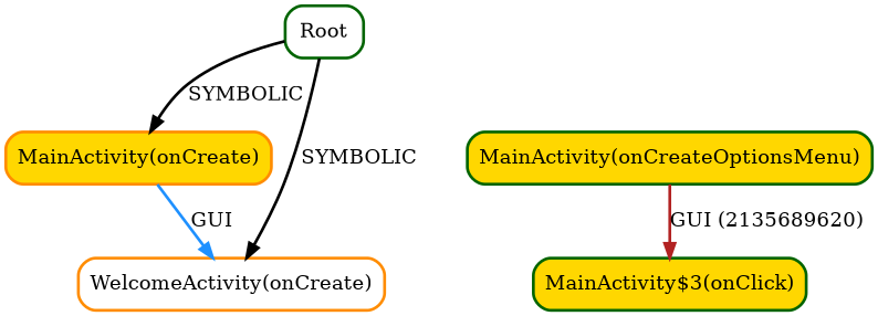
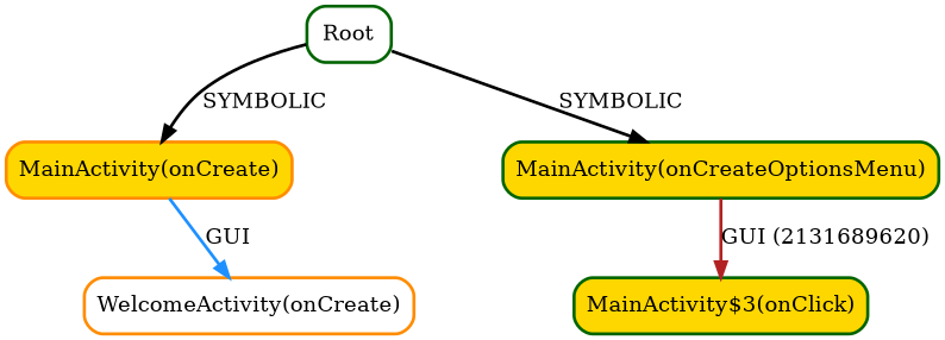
  digraph {
    node [color=darkgreen fillcolor=gold shape=box style="rounded,bold,filled"]
    edge [color=black style=bold]
    n1 [fillcolor=white label=Root]
    n2 [color=darkorange label="MainActivity(onCreate)"]
    n3 [label="MainActivity(onCreateOptionsMenu)"]
    n4 [color=darkorange fillcolor=white label="WelcomeActivity(onCreate)"]
    n5 [label="MainActivity$3(onClick)"]
    n1 -> n2 [label=SYMBOLIC]
-   n1 -> n4 [label=SYMBOLIC]
+   n1 -> n3 [label=SYMBOLIC]
    n2 -> n4 [color=dodgerblue label=GUI]
-   n3 -> n5 [color=firebrick label="GUI (2135689620)"]
+   n3 -> n5 [color=firebrick label="GUI (2131689620)"]
  }
